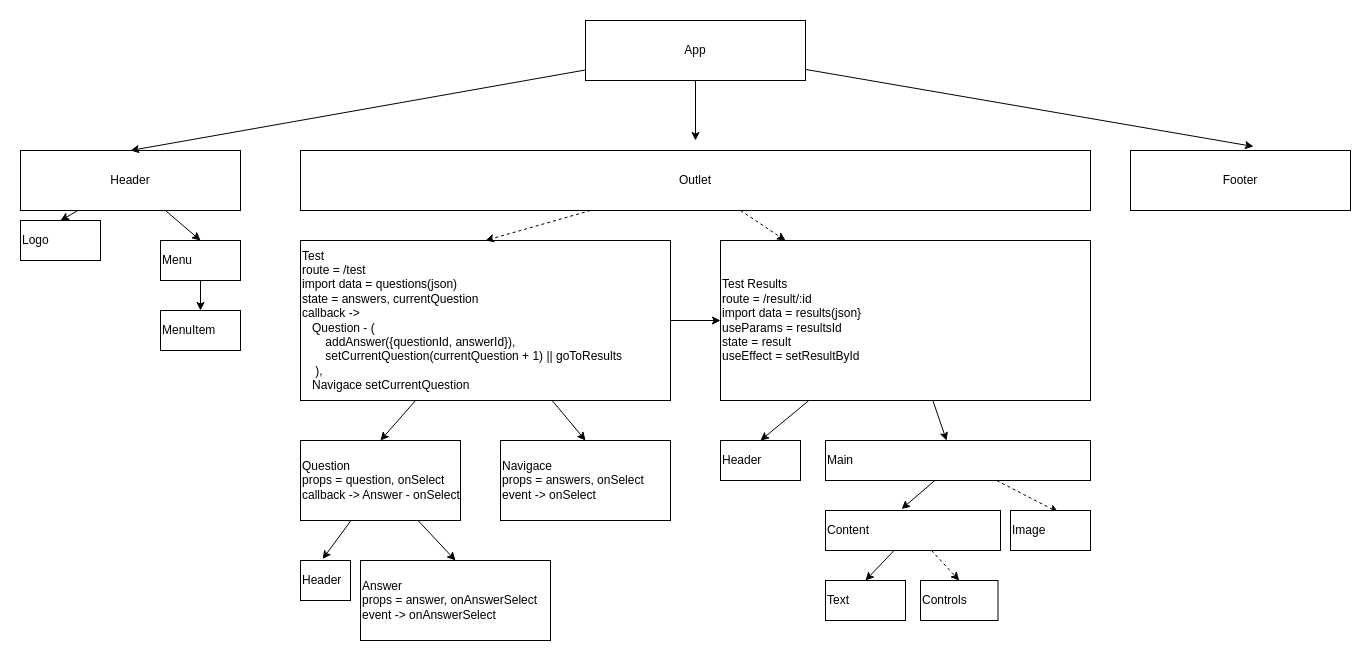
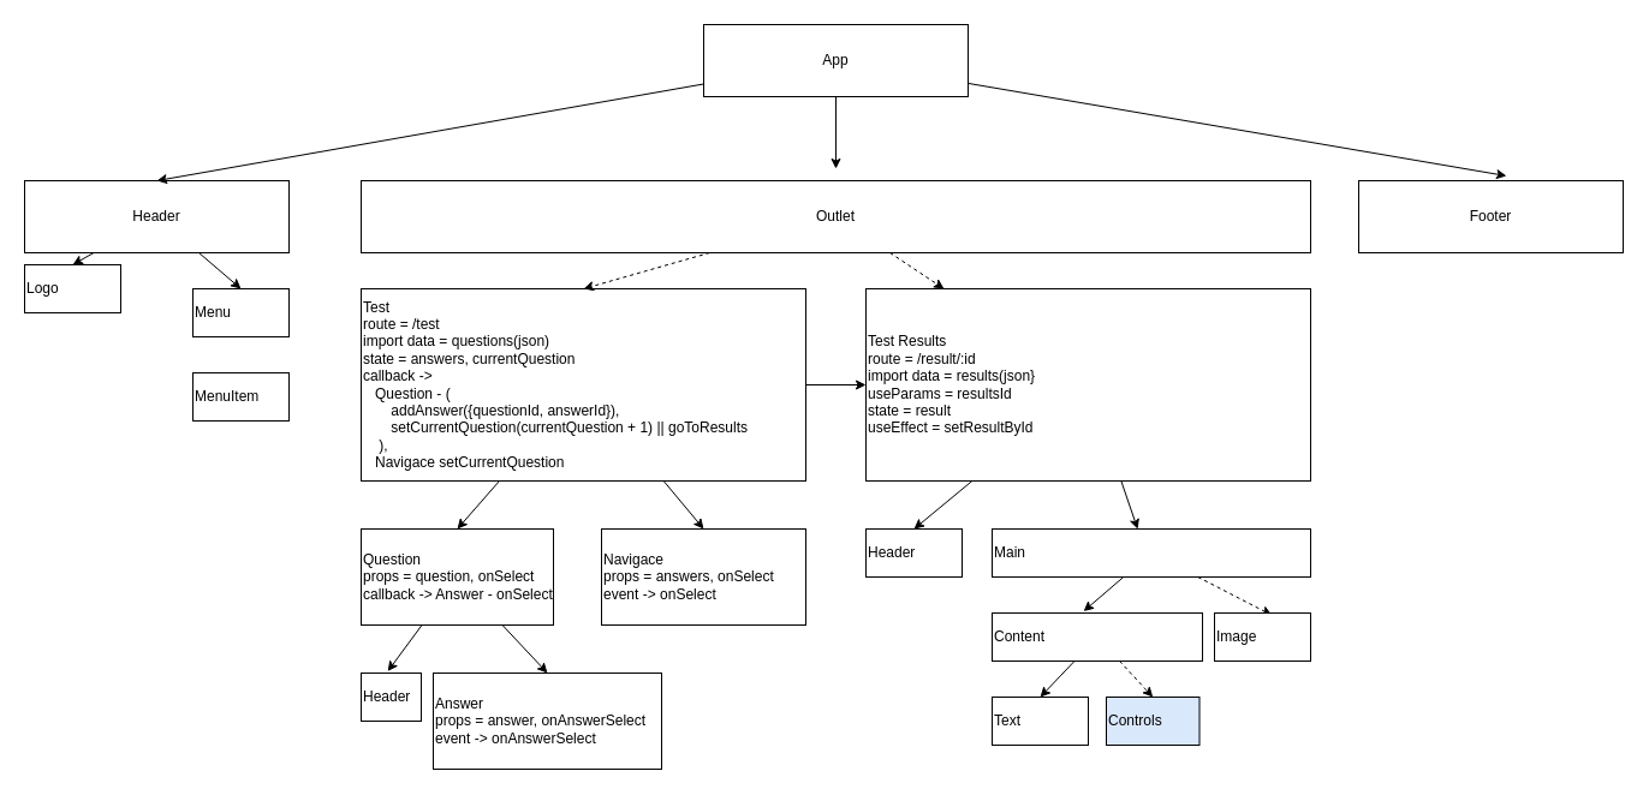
  <mxCell id="0" />
  <mxCell id="1" parent="0" />
  <mxCell id="2" style="edgeStyle=none;html=1;entryX=0.5;entryY=0;entryDx=0;entryDy=0;" parent="1" source="4" target="5" edge="1"><mxGeometry relative="1" as="geometry" /></mxCell>
  <mxCell id="3" style="edgeStyle=none;html=1;entryX=0.457;entryY=0.004;entryDx=0;entryDy=0;entryPerimeter=0;" parent="1" source="4" target="18" edge="1"><mxGeometry relative="1" as="geometry" /></mxCell>
  <mxCell id="4" value="Test Results&lt;br&gt;route = /result/:id&lt;br&gt;import data = results(json}&lt;br&gt;useParams = resultsId&lt;br&gt;state = result&lt;br&gt;useEffect = setResultById" style="rounded=0;whiteSpace=wrap;html=1;align=left;" parent="1" vertex="1"><mxGeometry x="720" y="240" width="370" height="160" as="geometry" /></mxCell>
  <mxCell id="5" value="Header" style="rounded=0;whiteSpace=wrap;html=1;align=left;" parent="1" vertex="1"><mxGeometry x="720" y="440" width="80" height="40" as="geometry" /></mxCell>
  <mxCell id="6" style="edgeStyle=none;html=1;entryX=0.5;entryY=0;entryDx=0;entryDy=0;" parent="1" source="9" target="12" edge="1"><mxGeometry relative="1" as="geometry" /></mxCell>
  <mxCell id="7" style="edgeStyle=none;html=1;entryX=0.5;entryY=0;entryDx=0;entryDy=0;" parent="1" source="9" target="13" edge="1"><mxGeometry relative="1" as="geometry" /></mxCell>
  <mxCell id="8" style="edgeStyle=none;html=1;entryX=0;entryY=0.5;entryDx=0;entryDy=0;" parent="1" source="9" target="4" edge="1"><mxGeometry relative="1" as="geometry" /></mxCell>
  <mxCell id="9" value="Test&lt;br&gt;route = /test&lt;br&gt;import data = questions(json)&lt;br&gt;state = answers, currentQuestion&lt;br&gt;callback -&amp;gt; &lt;br&gt;&amp;nbsp; &amp;nbsp;Question -&amp;nbsp;(&lt;br&gt;&amp;nbsp; &amp;nbsp; &amp;nbsp; &amp;nbsp;addAnswer({questionId, answerId}), &lt;br&gt;&amp;nbsp; &amp;nbsp; &amp;nbsp; &amp;nbsp;setCurrentQuestion(currentQuestion + 1) || goToResults&lt;br&gt;&amp;nbsp; &amp;nbsp; ),&lt;br&gt;&amp;nbsp; &amp;nbsp;Navigace setCurrentQuestion" style="rounded=0;whiteSpace=wrap;html=1;align=left;" parent="1" vertex="1"><mxGeometry x="300" y="240" width="370" height="160" as="geometry" /></mxCell>
  <mxCell id="10" style="edgeStyle=none;html=1;entryX=0.443;entryY=-0.037;entryDx=0;entryDy=0;entryPerimeter=0;" parent="1" source="12" target="14" edge="1"><mxGeometry relative="1" as="geometry" /></mxCell>
  <mxCell id="11" style="edgeStyle=none;html=1;entryX=0.5;entryY=0;entryDx=0;entryDy=0;" parent="1" source="12" target="15" edge="1"><mxGeometry relative="1" as="geometry" /></mxCell>
  <mxCell id="12" value="Question&lt;br&gt;props = question, onSelect&lt;br&gt;callback -&amp;gt; Answer - onSelect" style="rounded=0;whiteSpace=wrap;html=1;align=left;" parent="1" vertex="1"><mxGeometry x="300" y="440" width="160" height="80" as="geometry" /></mxCell>
  <mxCell id="13" value="Navigace&lt;br&gt;props = answers, onSelect&lt;br&gt;event -&amp;gt; onSelect" style="rounded=0;whiteSpace=wrap;html=1;align=left;" parent="1" vertex="1"><mxGeometry x="500" y="440" width="170" height="80" as="geometry" /></mxCell>
  <mxCell id="14" value="Header" style="rounded=0;whiteSpace=wrap;html=1;align=left;" parent="1" vertex="1"><mxGeometry x="300" y="560" width="50" height="40" as="geometry" /></mxCell>
  <mxCell id="15" value="Answer&lt;br&gt;props = answer, onAnswerSelect&lt;br&gt;event -&amp;gt; onAnswerSelect" style="rounded=0;whiteSpace=wrap;html=1;align=left;" parent="1" vertex="1"><mxGeometry x="360" y="560" width="190" height="80" as="geometry" /></mxCell>
  <mxCell id="16" style="edgeStyle=none;html=1;entryX=0.435;entryY=-0.037;entryDx=0;entryDy=0;entryPerimeter=0;" parent="1" source="18" target="21" edge="1"><mxGeometry relative="1" as="geometry" /></mxCell>
  <mxCell id="17" style="edgeStyle=none;html=1;entryX=0.598;entryY=0.046;entryDx=0;entryDy=0;entryPerimeter=0;dashed=1;" parent="1" source="18" target="22" edge="1"><mxGeometry relative="1" as="geometry" /></mxCell>
  <mxCell id="18" value="Main" style="rounded=0;whiteSpace=wrap;html=1;align=left;" parent="1" vertex="1"><mxGeometry x="825" y="440" width="265" height="40" as="geometry" /></mxCell>
  <mxCell id="19" style="edgeStyle=none;html=1;entryX=0.5;entryY=0;entryDx=0;entryDy=0;" parent="1" source="21" target="23" edge="1"><mxGeometry relative="1" as="geometry" /></mxCell>
  <mxCell id="20" style="edgeStyle=none;html=1;entryX=0.5;entryY=0;entryDx=0;entryDy=0;dashed=1;" parent="1" source="21" target="24" edge="1"><mxGeometry relative="1" as="geometry" /></mxCell>
  <mxCell id="21" value="Content" style="rounded=0;whiteSpace=wrap;html=1;align=left;" parent="1" vertex="1"><mxGeometry x="825" y="510" width="175" height="40" as="geometry" /></mxCell>
  <mxCell id="22" value="Image" style="rounded=0;whiteSpace=wrap;html=1;align=left;" parent="1" vertex="1"><mxGeometry x="1010" y="510" width="80" height="40" as="geometry" /></mxCell>
  <mxCell id="23" value="Text" style="rounded=0;whiteSpace=wrap;html=1;align=left;" parent="1" vertex="1"><mxGeometry x="825" y="580" width="80" height="40" as="geometry" /></mxCell>
- <mxCell id="24" value="Controls" style="rounded=0;whiteSpace=wrap;html=1;align=left;" parent="1" vertex="1"><mxGeometry x="920" y="580" width="77.5" height="40" as="geometry" /></mxCell>
+ <mxCell id="24" value="Controls" style="rounded=0;whiteSpace=wrap;html=1;align=left;fillColor=#dae8fc;" parent="1" vertex="1"><mxGeometry x="920" y="580" width="77.5" height="40" as="geometry" /></mxCell>
  <mxCell id="25" style="edgeStyle=none;html=1;entryX=0.5;entryY=0;entryDx=0;entryDy=0;dashed=1;" parent="1" source="27" target="9" edge="1"><mxGeometry relative="1" as="geometry" /></mxCell>
  <mxCell id="26" style="edgeStyle=none;html=1;dashed=1;" parent="1" source="27" target="4" edge="1"><mxGeometry relative="1" as="geometry" /></mxCell>
  <mxCell id="27" value="Outlet" style="rounded=0;whiteSpace=wrap;html=1;align=center;" parent="1" vertex="1"><mxGeometry x="300" y="150" width="790" height="60" as="geometry" /></mxCell>
  <mxCell id="28" value="Footer" style="rounded=0;whiteSpace=wrap;html=1;align=center;" parent="1" vertex="1"><mxGeometry x="1130" y="150" width="220" height="60" as="geometry" /></mxCell>
  <mxCell id="29" style="edgeStyle=none;html=1;entryX=0.5;entryY=0;entryDx=0;entryDy=0;" parent="1" source="31" target="32" edge="1"><mxGeometry relative="1" as="geometry" /></mxCell>
  <mxCell id="30" style="edgeStyle=none;html=1;entryX=0.5;entryY=0;entryDx=0;entryDy=0;" parent="1" source="31" target="34" edge="1"><mxGeometry relative="1" as="geometry" /></mxCell>
  <mxCell id="31" value="Header" style="rounded=0;whiteSpace=wrap;html=1;align=center;" parent="1" vertex="1"><mxGeometry x="20" y="150" width="220" height="60" as="geometry" /></mxCell>
  <mxCell id="32" value="Logo" style="rounded=0;whiteSpace=wrap;html=1;align=left;" parent="1" vertex="1"><mxGeometry x="20" y="220" width="80" height="40" as="geometry" /></mxCell>
- <mxCell id="33" style="edgeStyle=none;html=1;entryX=0.5;entryY=0;entryDx=0;entryDy=0;" parent="1" source="34" target="35" edge="1"><mxGeometry relative="1" as="geometry" /></mxCell>
  <mxCell id="34" value="Menu" style="rounded=0;whiteSpace=wrap;html=1;align=left;" parent="1" vertex="1"><mxGeometry x="160" y="240" width="80" height="40" as="geometry" /></mxCell>
  <mxCell id="35" value="MenuItem" style="rounded=0;whiteSpace=wrap;html=1;align=left;" parent="1" vertex="1"><mxGeometry x="160" y="310" width="80" height="40" as="geometry" /></mxCell>
  <mxCell id="36" style="edgeStyle=none;html=1;entryX=0.5;entryY=0;entryDx=0;entryDy=0;" parent="1" source="39" target="31" edge="1"><mxGeometry relative="1" as="geometry" /></mxCell>
  <mxCell id="37" style="edgeStyle=none;html=1;" parent="1" source="39" edge="1"><mxGeometry relative="1" as="geometry"><mxPoint x="695" y="140" as="targetPoint" /></mxGeometry></mxCell>
  <mxCell id="38" style="edgeStyle=none;html=1;entryX=0.559;entryY=-0.067;entryDx=0;entryDy=0;entryPerimeter=0;" parent="1" source="39" target="28" edge="1"><mxGeometry relative="1" as="geometry" /></mxCell>
  <mxCell id="39" value="App" style="rounded=0;whiteSpace=wrap;html=1;align=center;" parent="1" vertex="1"><mxGeometry x="585" y="20" width="220" height="60" as="geometry" /></mxCell>
